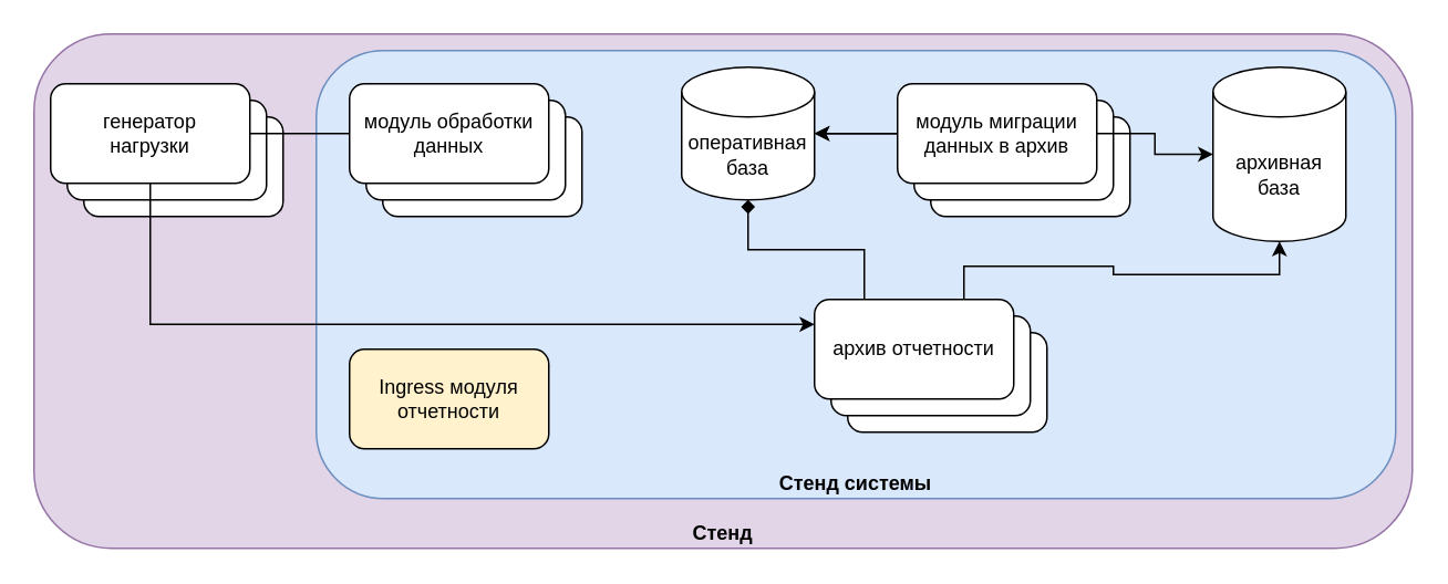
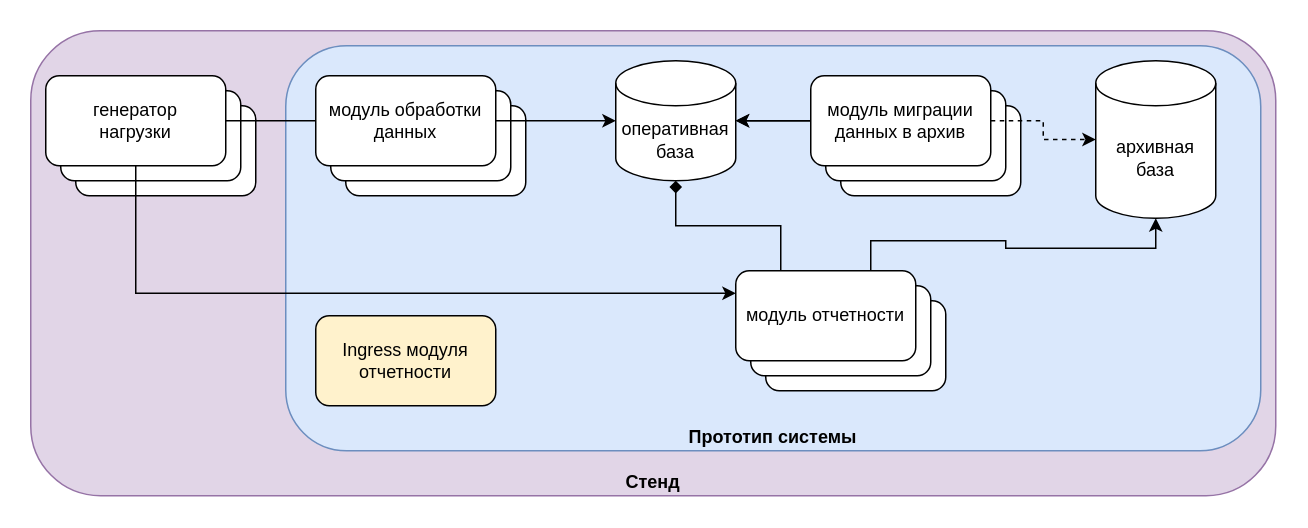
  <mxCell id="0" />
  <mxCell id="1" parent="0" />
  <mxCell id="2" value="Стенд" style="rounded=1;whiteSpace=wrap;html=1;verticalAlign=bottom;fontStyle=1;fillColor=#e1d5e7;strokeColor=#9673a6;" vertex="1" parent="1"><mxGeometry x="20" width="830" height="310" as="geometry" y="20" /></mxCell>
- <mxCell id="3" value="&lt;b&gt;Стенд системы&lt;/b&gt;" style="rounded=1;whiteSpace=wrap;html=1;verticalAlign=bottom;align=center;fillColor=#dae8fc;strokeColor=#6c8ebf;" vertex="1" parent="1"><mxGeometry x="190" y="30" width="650" height="270" as="geometry" /></mxCell>
+ <mxCell id="3" value="&lt;b&gt;Прототип системы&lt;/b&gt;" style="rounded=1;whiteSpace=wrap;html=1;verticalAlign=bottom;align=center;fillColor=#dae8fc;strokeColor=#6c8ebf;" vertex="1" parent="1"><mxGeometry x="190" y="30" width="650" height="270" as="geometry" /></mxCell>
  <mxCell id="4" value="отчетная система" style="rounded=1;whiteSpace=wrap;html=1;" parent="1" vertex="1"><mxGeometry x="510" y="200" width="120" height="60" as="geometry" /></mxCell>
  <mxCell id="5" value="отчетная система" style="rounded=1;whiteSpace=wrap;html=1;" parent="1" vertex="1"><mxGeometry x="500" y="190" width="120" height="60" as="geometry" /></mxCell>
  <mxCell id="6" value="прием данных" style="rounded=1;whiteSpace=wrap;html=1;" parent="1" vertex="1"><mxGeometry x="230" y="70" width="120" height="60" as="geometry" /></mxCell>
  <mxCell id="7" value="прием данных" style="rounded=1;whiteSpace=wrap;html=1;" parent="1" vertex="1"><mxGeometry x="220" y="60" width="120" height="60" as="geometry" /></mxCell>
  <mxCell id="8" value="" style="rounded=1;whiteSpace=wrap;html=1;" parent="1" vertex="1"><mxGeometry x="560" y="70" width="120" height="60" as="geometry" /></mxCell>
  <mxCell id="9" value="" style="rounded=1;whiteSpace=wrap;html=1;" parent="1" vertex="1"><mxGeometry x="550" y="60" width="120" height="60" as="geometry" /></mxCell>
  <mxCell id="10" value="" style="rounded=1;whiteSpace=wrap;html=1;" parent="1" vertex="1"><mxGeometry x="50" y="70" width="120" height="60" as="geometry" /></mxCell>
  <mxCell id="11" value="" style="rounded=1;whiteSpace=wrap;html=1;" parent="1" vertex="1"><mxGeometry x="40" y="60" width="120" height="60" as="geometry" /></mxCell>
  <mxCell id="12" style="edgeStyle=orthogonalEdgeStyle;rounded=0;orthogonalLoop=1;jettySize=auto;html=1;entryX=0;entryY=0.5;entryDx=0;entryDy=0;endArrow=none;" parent="1" source="14" target="16" edge="1"><mxGeometry relative="1" as="geometry" /></mxCell>
  <mxCell id="13" style="edgeStyle=orthogonalEdgeStyle;rounded=0;orthogonalLoop=1;jettySize=auto;html=1;entryX=0;entryY=0.25;entryDx=0;entryDy=0;exitX=0.5;exitY=1;exitDx=0;exitDy=0;" edge="1" parent="1" source="14" target="25"><mxGeometry relative="1" as="geometry" /></mxCell>
  <mxCell id="14" value="генератор&lt;br&gt;нагрузки" style="rounded=1;whiteSpace=wrap;html=1;" parent="1" vertex="1"><mxGeometry x="30" y="50" width="120" height="60" as="geometry" /></mxCell>
+ <mxCell id="15" style="edgeStyle=orthogonalEdgeStyle;rounded=0;orthogonalLoop=1;jettySize=auto;html=1;entryX=0;entryY=0.5;entryDx=0;entryDy=0;entryPerimeter=0;" parent="1" source="16" target="17" edge="1"><mxGeometry relative="1" as="geometry" /></mxCell>
  <mxCell id="16" value="модуль обработки данных" style="rounded=1;whiteSpace=wrap;html=1;" parent="1" vertex="1"><mxGeometry x="210" y="50" width="120" height="60" as="geometry" /></mxCell>
  <mxCell id="17" value="оперативная&lt;br&gt;база" style="shape=cylinder3;whiteSpace=wrap;html=1;boundedLbl=1;backgroundOutline=1;size=15;" parent="1" vertex="1"><mxGeometry x="410" y="40" width="80" height="80" as="geometry" /></mxCell>
  <mxCell id="18" style="edgeStyle=orthogonalEdgeStyle;rounded=0;orthogonalLoop=1;jettySize=auto;html=1;entryX=1;entryY=0.5;entryDx=0;entryDy=0;entryPerimeter=0;" parent="1" source="21" target="17" edge="1"><mxGeometry relative="1" as="geometry" /></mxCell>
- <mxCell id="19" style="edgeStyle=orthogonalEdgeStyle;rounded=0;orthogonalLoop=1;jettySize=auto;html=1;entryX=0;entryY=0.5;entryDx=0;entryDy=0;entryPerimeter=0;" parent="1" source="21" target="22" edge="1"><mxGeometry relative="1" as="geometry" /></mxCell>
+ <mxCell id="19" style="edgeStyle=orthogonalEdgeStyle;rounded=0;orthogonalLoop=1;jettySize=auto;html=1;entryX=0;entryY=0.5;entryDx=0;entryDy=0;entryPerimeter=0;dashed=1;" parent="1" source="21" target="22" edge="1"><mxGeometry relative="1" as="geometry" /></mxCell>
  <mxCell id="20" value="" style="edgeStyle=orthogonalEdgeStyle;rounded=0;orthogonalLoop=1;jettySize=auto;html=1;" parent="1" source="21" target="17" edge="1"><mxGeometry relative="1" as="geometry" /></mxCell>
  <mxCell id="21" value="модуль миграции &lt;br&gt;данных в архив" style="rounded=1;whiteSpace=wrap;html=1;" parent="1" vertex="1"><mxGeometry x="540" y="50" width="120" height="60" as="geometry" /></mxCell>
  <mxCell id="22" value="архивная&lt;br&gt;база" style="shape=cylinder3;whiteSpace=wrap;html=1;boundedLbl=1;backgroundOutline=1;size=15;" parent="1" vertex="1"><mxGeometry x="730" y="40" width="80" height="105" as="geometry" /></mxCell>
  <mxCell id="23" style="edgeStyle=orthogonalEdgeStyle;rounded=0;orthogonalLoop=1;jettySize=auto;html=1;entryX=0.5;entryY=1;entryDx=0;entryDy=0;entryPerimeter=0;exitX=0.25;exitY=0;exitDx=0;exitDy=0;endArrow=diamond;" parent="1" source="25" target="17" edge="1"><mxGeometry relative="1" as="geometry" /></mxCell>
  <mxCell id="24" style="edgeStyle=orthogonalEdgeStyle;rounded=0;orthogonalLoop=1;jettySize=auto;html=1;entryX=0.5;entryY=1;entryDx=0;entryDy=0;entryPerimeter=0;exitX=0.75;exitY=0;exitDx=0;exitDy=0;" parent="1" source="25" target="22" edge="1"><mxGeometry relative="1" as="geometry" /></mxCell>
- <mxCell id="25" value="архив отчетности" style="rounded=1;whiteSpace=wrap;html=1;" parent="1" vertex="1"><mxGeometry x="490" y="180" width="120" height="60" as="geometry" /></mxCell>
+ <mxCell id="25" value="модуль отчетности" style="rounded=1;whiteSpace=wrap;html=1;" parent="1" vertex="1"><mxGeometry x="490" y="180" width="120" height="60" as="geometry" /></mxCell>
  <mxCell id="26" value="Ingress модуля отчетности" style="rounded=1;whiteSpace=wrap;html=1;fillColor=#fff2cc;" parent="1" vertex="1"><mxGeometry x="210" y="210" width="120" height="60" as="geometry" /></mxCell>
